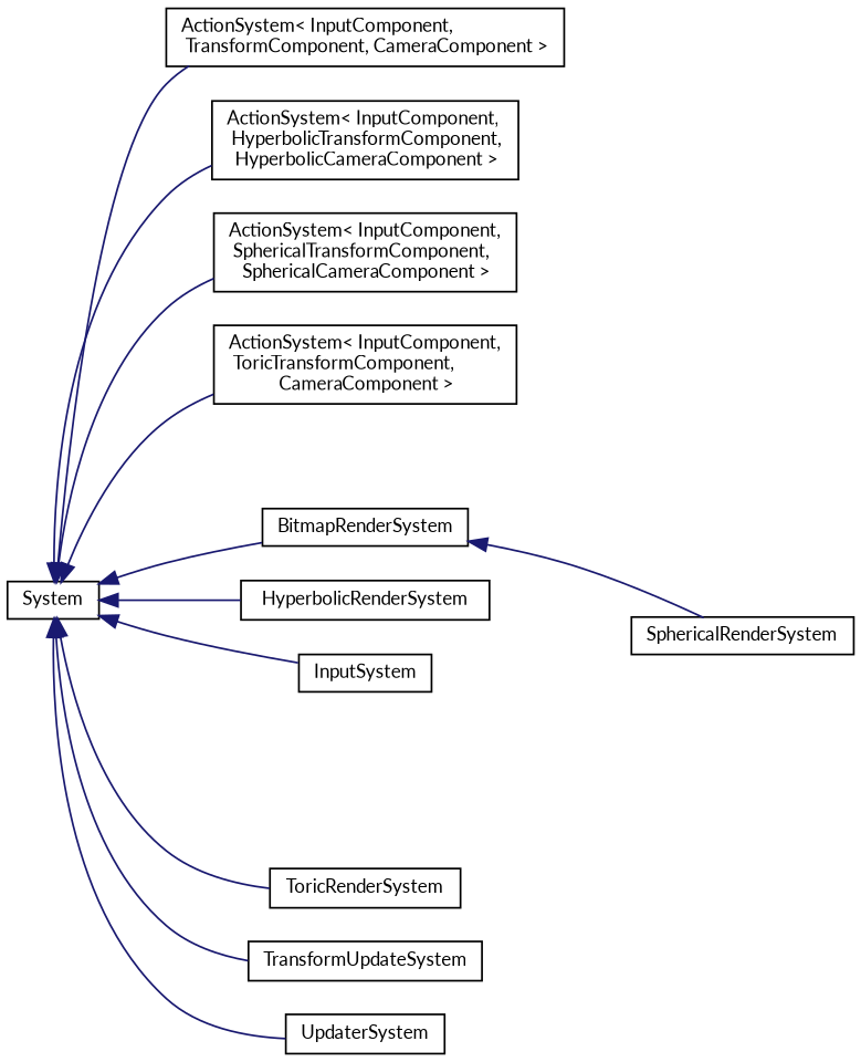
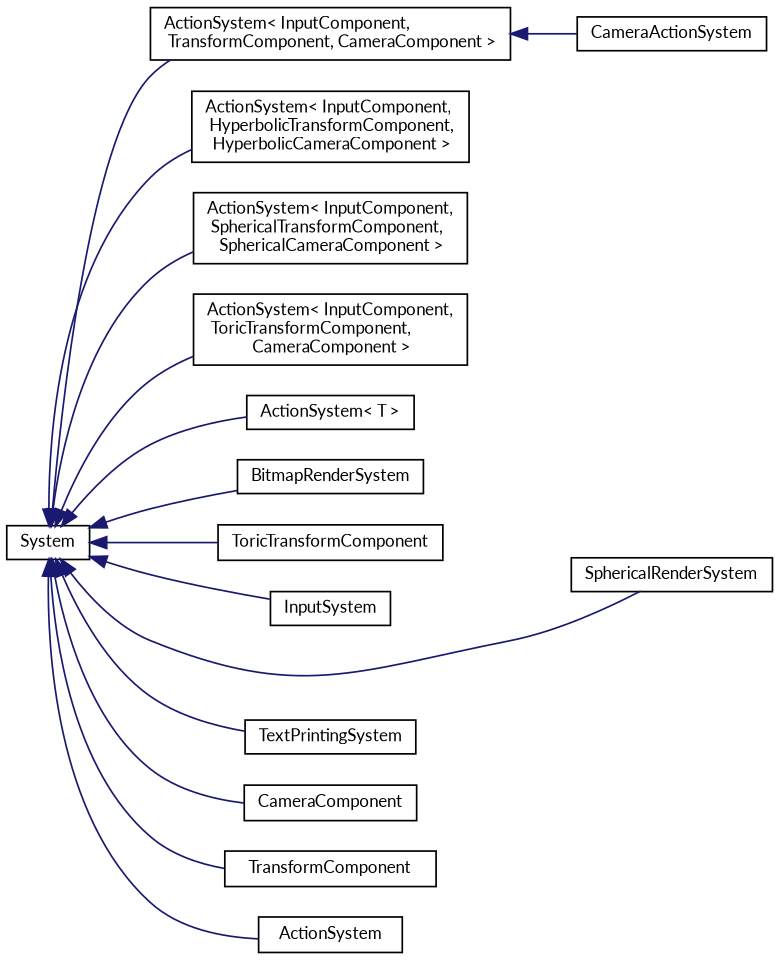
  digraph {
    fontname=Lato
    rankdir=LR
    node [color=black fillcolor=white fontname=Lato fontsize=10 shape=record style=filled]
    edge [color=midnightblue dir=back fontname=Lato fontsize=10 labelfontname=Helvetica labelfontsize=10 style=solid]
    n1 [height=0.2 label=System width=0.4]
    n2 [height=0.2 label="ActionSystem\< InputComponent,\l TransformComponent, CameraComponent \>" width=0.4]
    n3 [height=0.2 label="ActionSystem\< InputComponent,\l HyperbolicTransformComponent,\l HyperbolicCameraComponent \>" width=0.4]
    n4 [height=0.2 label="ActionSystem\< InputComponent,\l SphericalTransformComponent,\l SphericalCameraComponent \>" width=0.4]
    n5 [height=0.2 label="ActionSystem\< InputComponent,\l ToricTransformComponent,\l CameraComponent \>" width=0.4]
+   n6 [height=0.2 label="ActionSystem\< T \>" width=0.4]
    n7 [height=0.2 label=BitmapRenderSystem width=0.4]
-   n8 [height=0.2 label=HyperbolicRenderSystem width=0.4]
+   n8 [height=0.2 label=ToricTransformComponent width=0.4]
    n9 [height=0.2 label=InputSystem width=0.4]
    n10 [height=0.2 label=SphericalRenderSystem width=0.4]
-   n12 [height=0.2 label=ToricRenderSystem width=0.4]
-   n13 [height=0.2 label=TransformUpdateSystem width=0.4]
-   n14 [height=0.2 label=UpdaterSystem width=0.4]
+   n11 [height=0.2 label=TextPrintingSystem width=0.4]
+   n12 [height=0.2 label=CameraComponent width=0.4]
+   n13 [height=0.2 label=TransformComponent width=0.4]
+   n14 [height=0.2 label=ActionSystem width=0.4]
+   n15 [height=0.2 label=CameraActionSystem width=0.4]
    n1 -> n2
    n1 -> n3
    n1 -> n4
    n1 -> n5
+   n1 -> n6
    n1 -> n7
    n1 -> n8
    n1 -> n9
-   n7 -> n10
+   n1 -> n10
+   n1 -> n11
    n1 -> n12
    n1 -> n13
    n1 -> n14
+   n2 -> n15
  }
